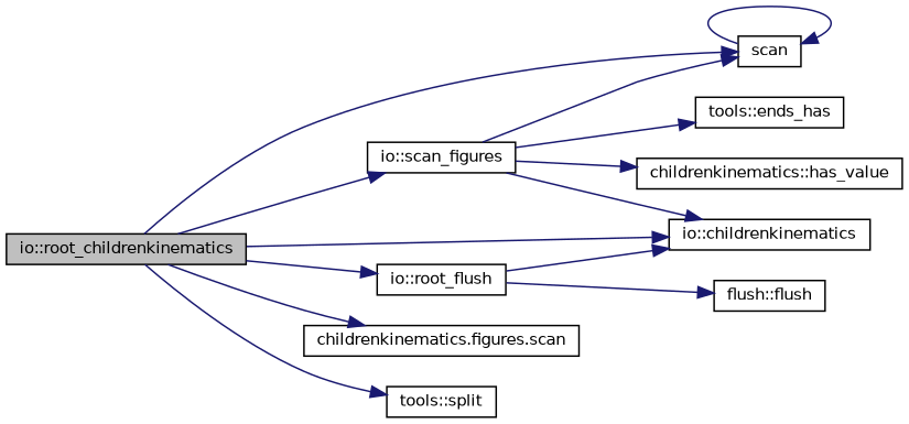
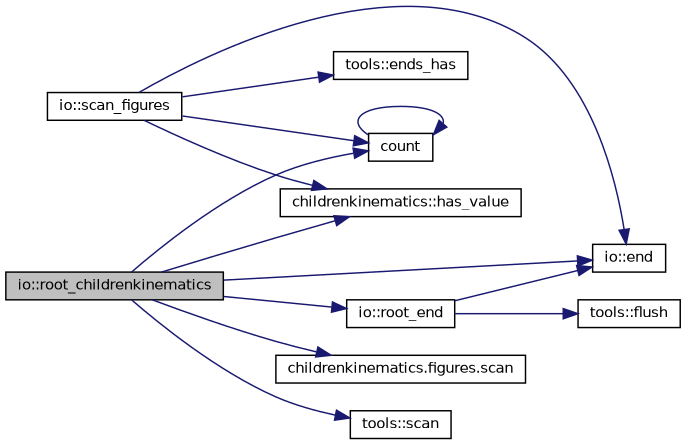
  digraph {
    rankdir=LR
    node [color=black fillcolor=white fontname=Helvetica fontsize=10 shape=record style=filled]
    edge [color=midnightblue fontname=Helvetica fontsize=10 labelfontname=Helvetica labelfontsize=10 style=solid]
    n1 [fillcolor=grey75 fontcolor=black height=0.2 label="io::root_childrenkinematics" width=0.4]
-   n2 [height=0.2 label=scan width=0.4]
-   n3 [height=0.2 label="io::childrenkinematics" width=0.4]
+   n2 [height=0.2 label=count width=0.4]
+   n3 [height=0.2 label="io::end" width=0.4]
    n4 [height=0.2 label="childrenkinematics.figures.scan" width=0.4]
-   n5 [height=0.2 label="io::root_flush" width=0.4]
+   n5 [height=0.2 label="io::root_end" width=0.4]
    n6 [height=0.2 label="io::scan_figures" width=0.4]
-   n7 [height=0.2 label="tools::split" width=0.4]
-   n8 [height=0.2 label="flush::flush" width=0.4]
+   n7 [height=0.2 label="tools::scan" width=0.4]
+   n8 [height=0.2 label="tools::flush" width=0.4]
    n9 [height=0.2 label="tools::ends_has" width=0.4]
    n10 [height=0.2 label="childrenkinematics::has_value" width=0.4]
    n1 -> n2
    n1 -> n3
    n1 -> n4
    n1 -> n5
-   n1 -> n6
+   n1 -> n10
    n1 -> n7
    n2 -> n2
    n5 -> n3
    n5 -> n8
    n6 -> n2
    n6 -> n3
    n6 -> n9
    n6 -> n10
  }
